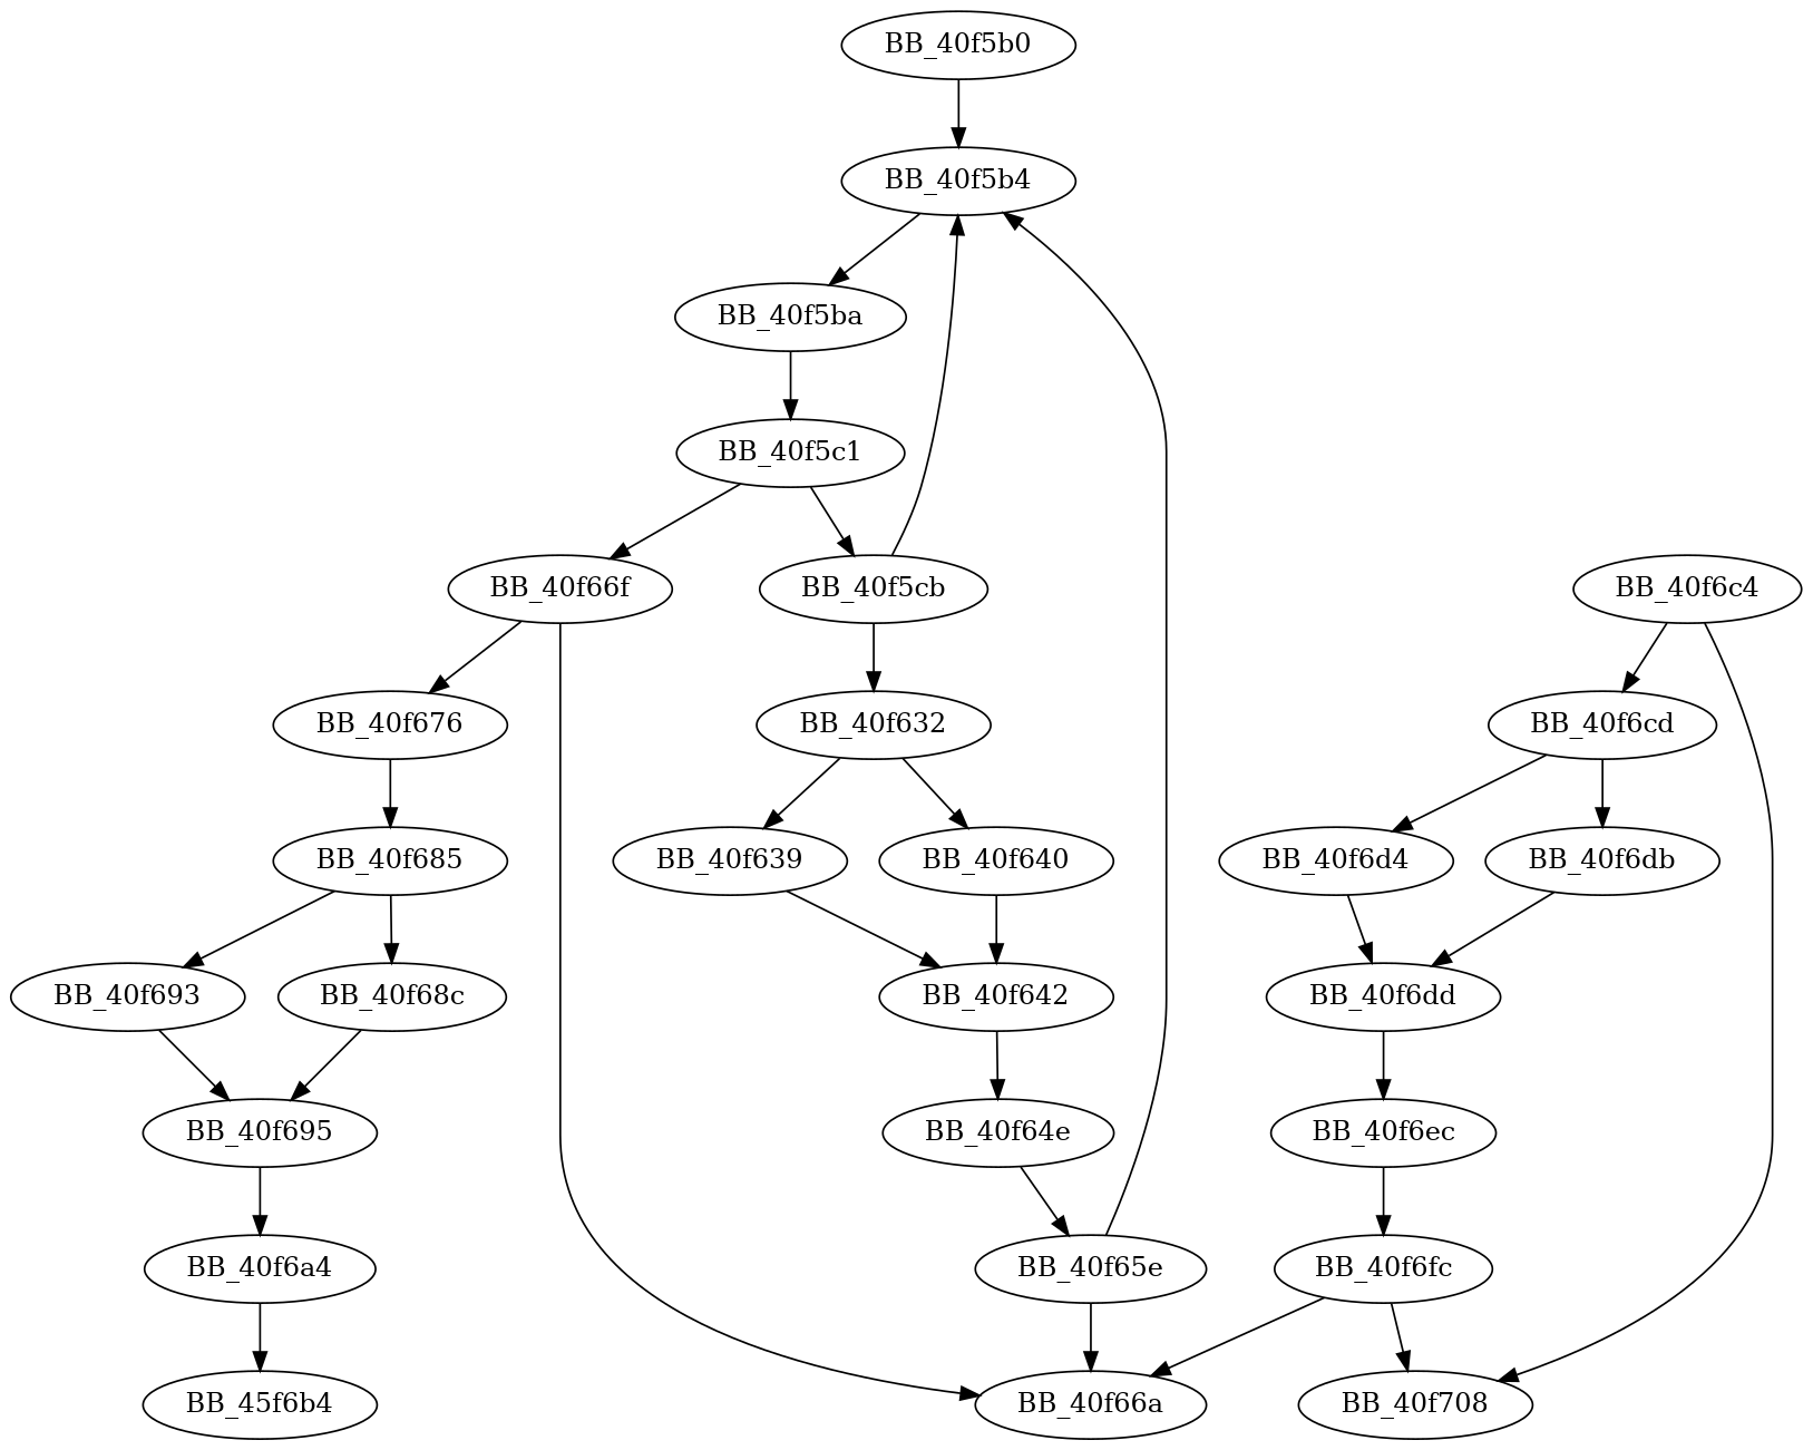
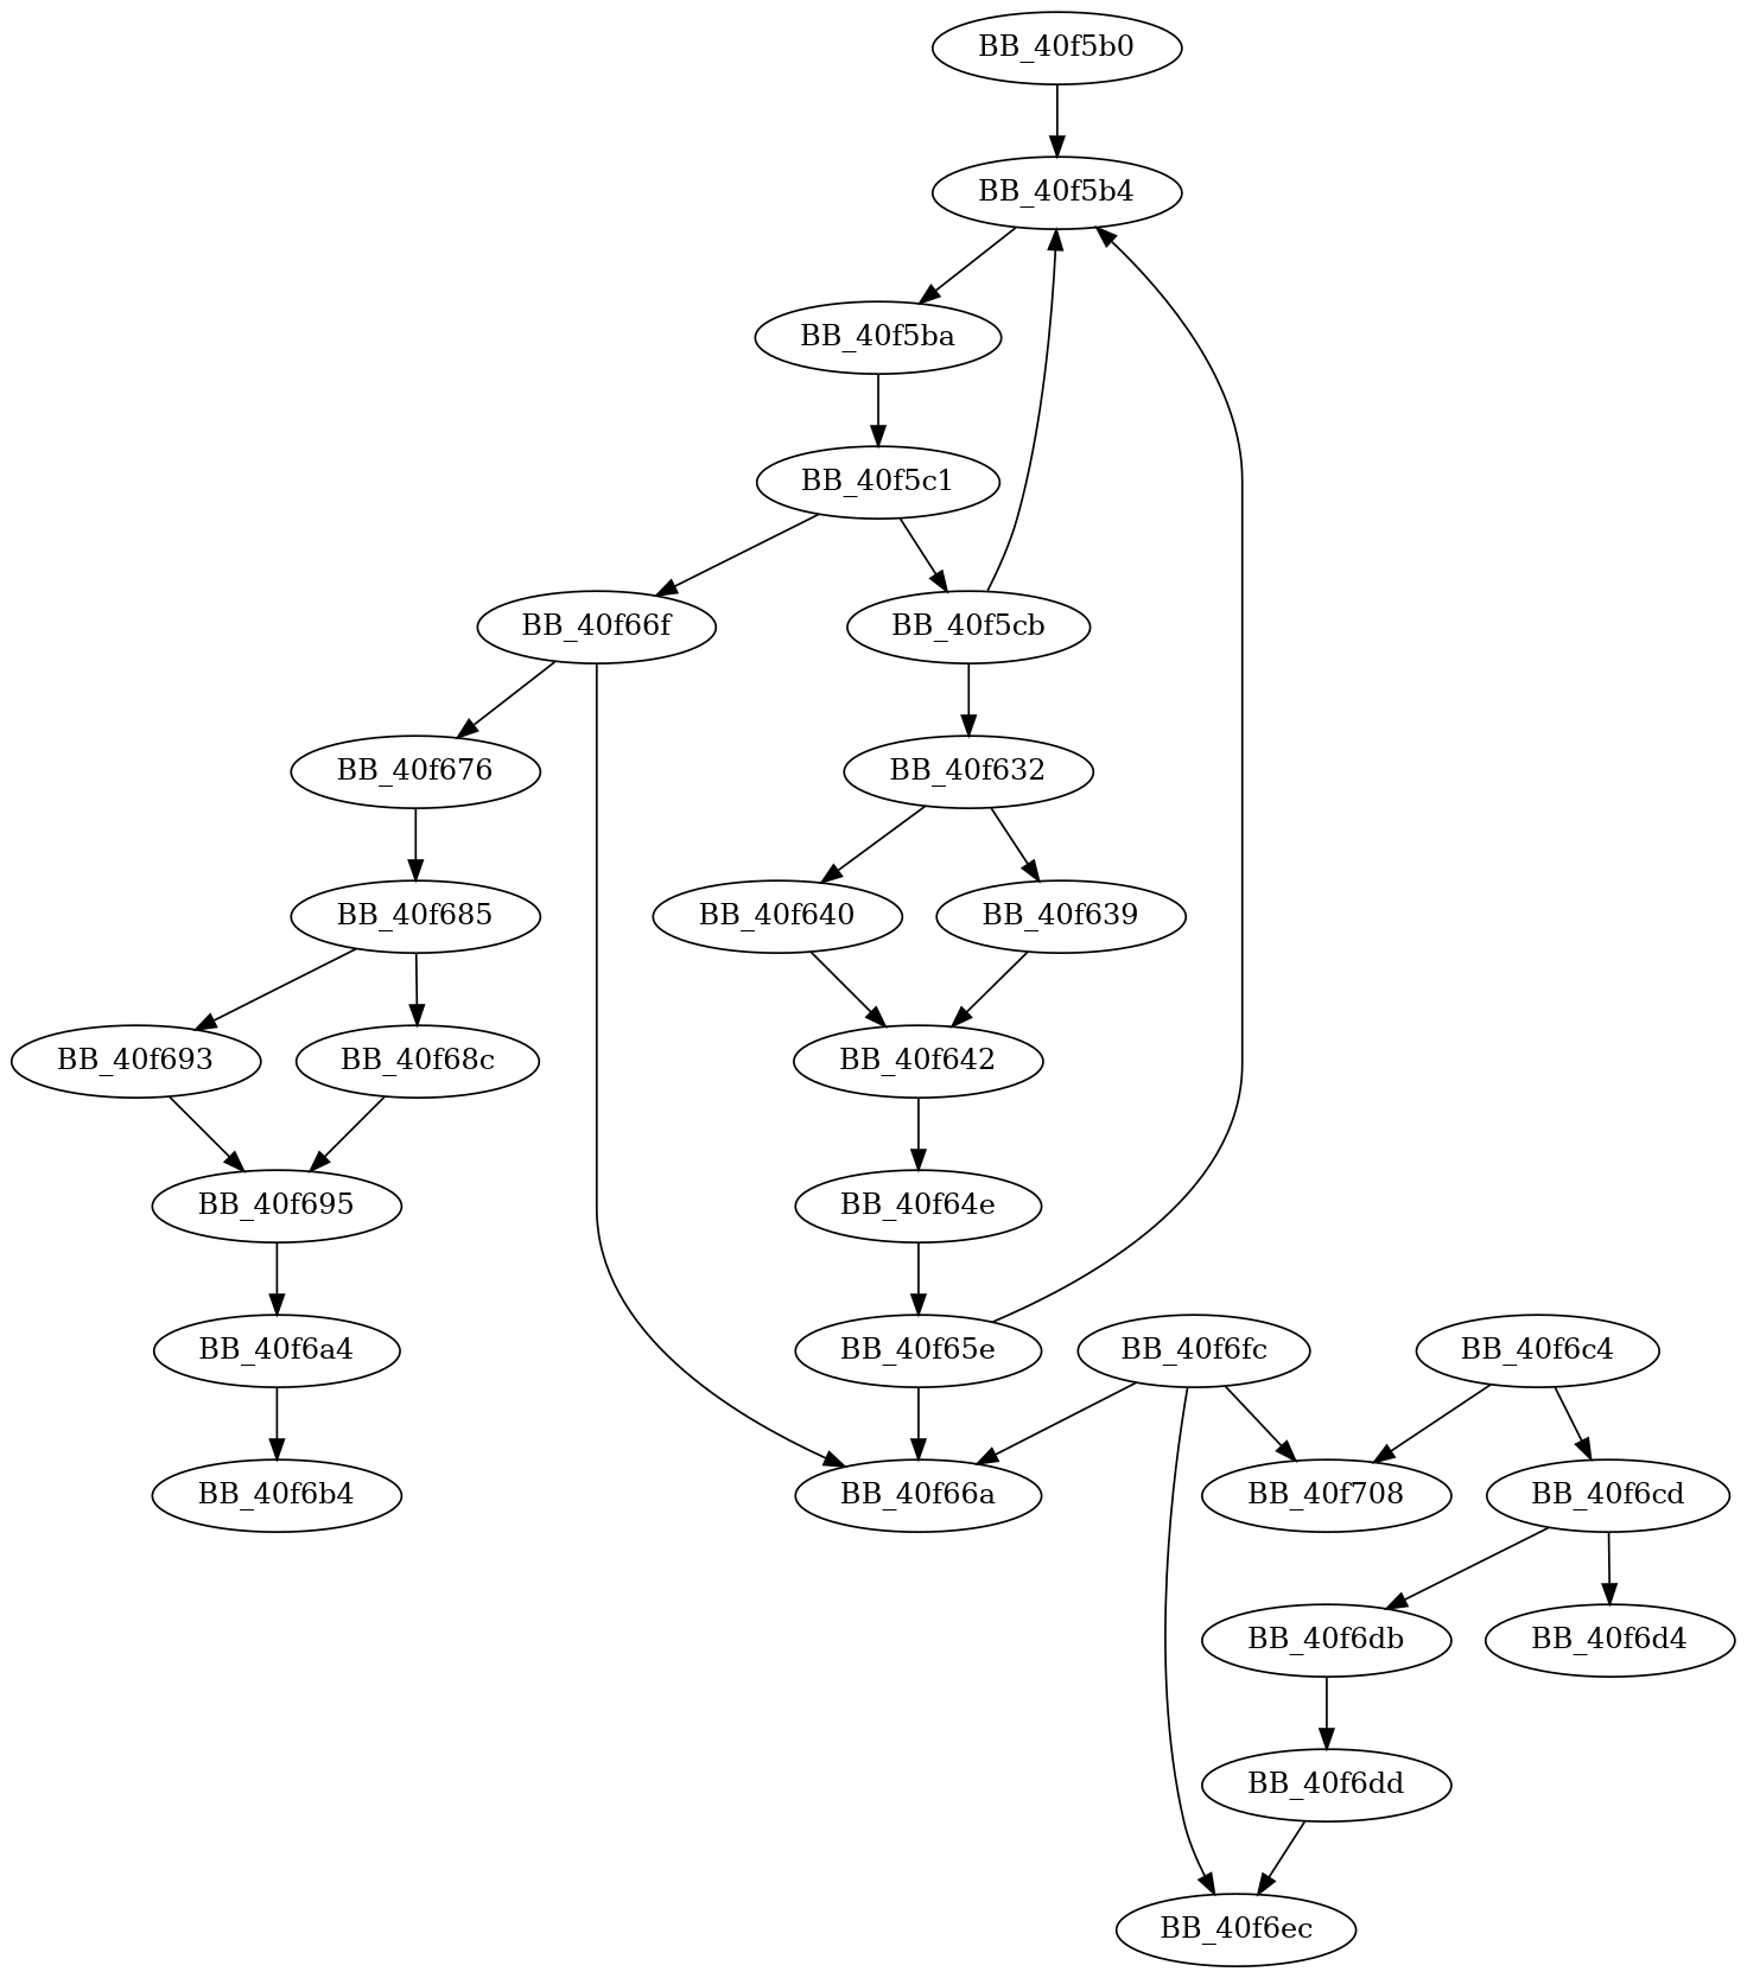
  digraph {
    BB_40f5b0
    BB_40f5b4
    BB_40f5ba
    BB_40f5c1
    BB_40f5cb
    BB_40f632
    BB_40f66f
    BB_40f639
    BB_40f640
    BB_40f66a
    BB_40f676
    BB_40f685
    BB_40f642
    BB_40f64e
    BB_40f65e
    BB_40f68c
    BB_40f693
    BB_40f6c4
    BB_40f6cd
    BB_40f708
    BB_40f695
    BB_40f6d4
    BB_40f6db
    BB_40f6a4
-   BB_40f6b4 [label=BB_45f6b4]
+   BB_40f6b4
    BB_40f6dd
    BB_40f6ec
    BB_40f6fc
    BB_40f5b0 -> BB_40f5b4
    BB_40f5b4 -> BB_40f5ba
    BB_40f5ba -> BB_40f5c1
    BB_40f5c1 -> BB_40f5cb
    BB_40f5c1 -> BB_40f66f
    BB_40f5cb -> BB_40f5b4
    BB_40f5cb -> BB_40f632
    BB_40f632 -> BB_40f639
    BB_40f632 -> BB_40f640
    BB_40f66f -> BB_40f66a
    BB_40f66f -> BB_40f676
    BB_40f639 -> BB_40f642
    BB_40f640 -> BB_40f642
    BB_40f676 -> BB_40f685
    BB_40f685 -> BB_40f68c
    BB_40f685 -> BB_40f693
    BB_40f642 -> BB_40f64e
    BB_40f64e -> BB_40f65e
    BB_40f65e -> BB_40f5b4
    BB_40f65e -> BB_40f66a
    BB_40f68c -> BB_40f695
    BB_40f693 -> BB_40f695
    BB_40f6c4 -> BB_40f6cd
    BB_40f6c4 -> BB_40f708
    BB_40f6cd -> BB_40f6d4
    BB_40f6cd -> BB_40f6db
    BB_40f695 -> BB_40f6a4
-   BB_40f6d4 -> BB_40f6dd
    BB_40f6db -> BB_40f6dd
    BB_40f6a4 -> BB_40f6b4
    BB_40f6dd -> BB_40f6ec
-   BB_40f6ec -> BB_40f6fc
+   BB_40f6fc -> BB_40f6ec
    BB_40f6fc -> BB_40f66a
    BB_40f6fc -> BB_40f708
  }
